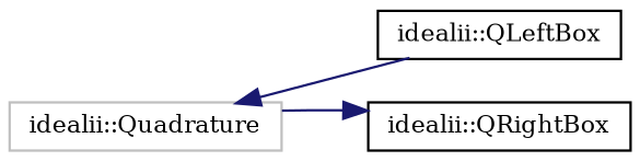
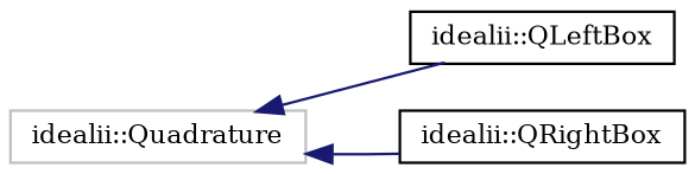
  digraph {
    fontname="DejaVu Serif"
    rankdir=LR
    node [color=black fillcolor=white fontname="DejaVu Serif" fontsize=10 shape=record style=filled]
    edge [color=midnightblue dir=back fontname="DejaVu Serif" fontsize=10 labelfontname=Helvetica labelfontsize=10 style=solid]
    n1 [color=grey75 height=0.2 label="idealii::Quadrature" width=0.4]
    n2 [height=0.2 label="idealii::QLeftBox" width=0.4]
    n3 [height=0.2 label="idealii::QRightBox" width=0.4]
    n1 -> n2
-   n3 -> n1
+   n1 -> n3
  }
